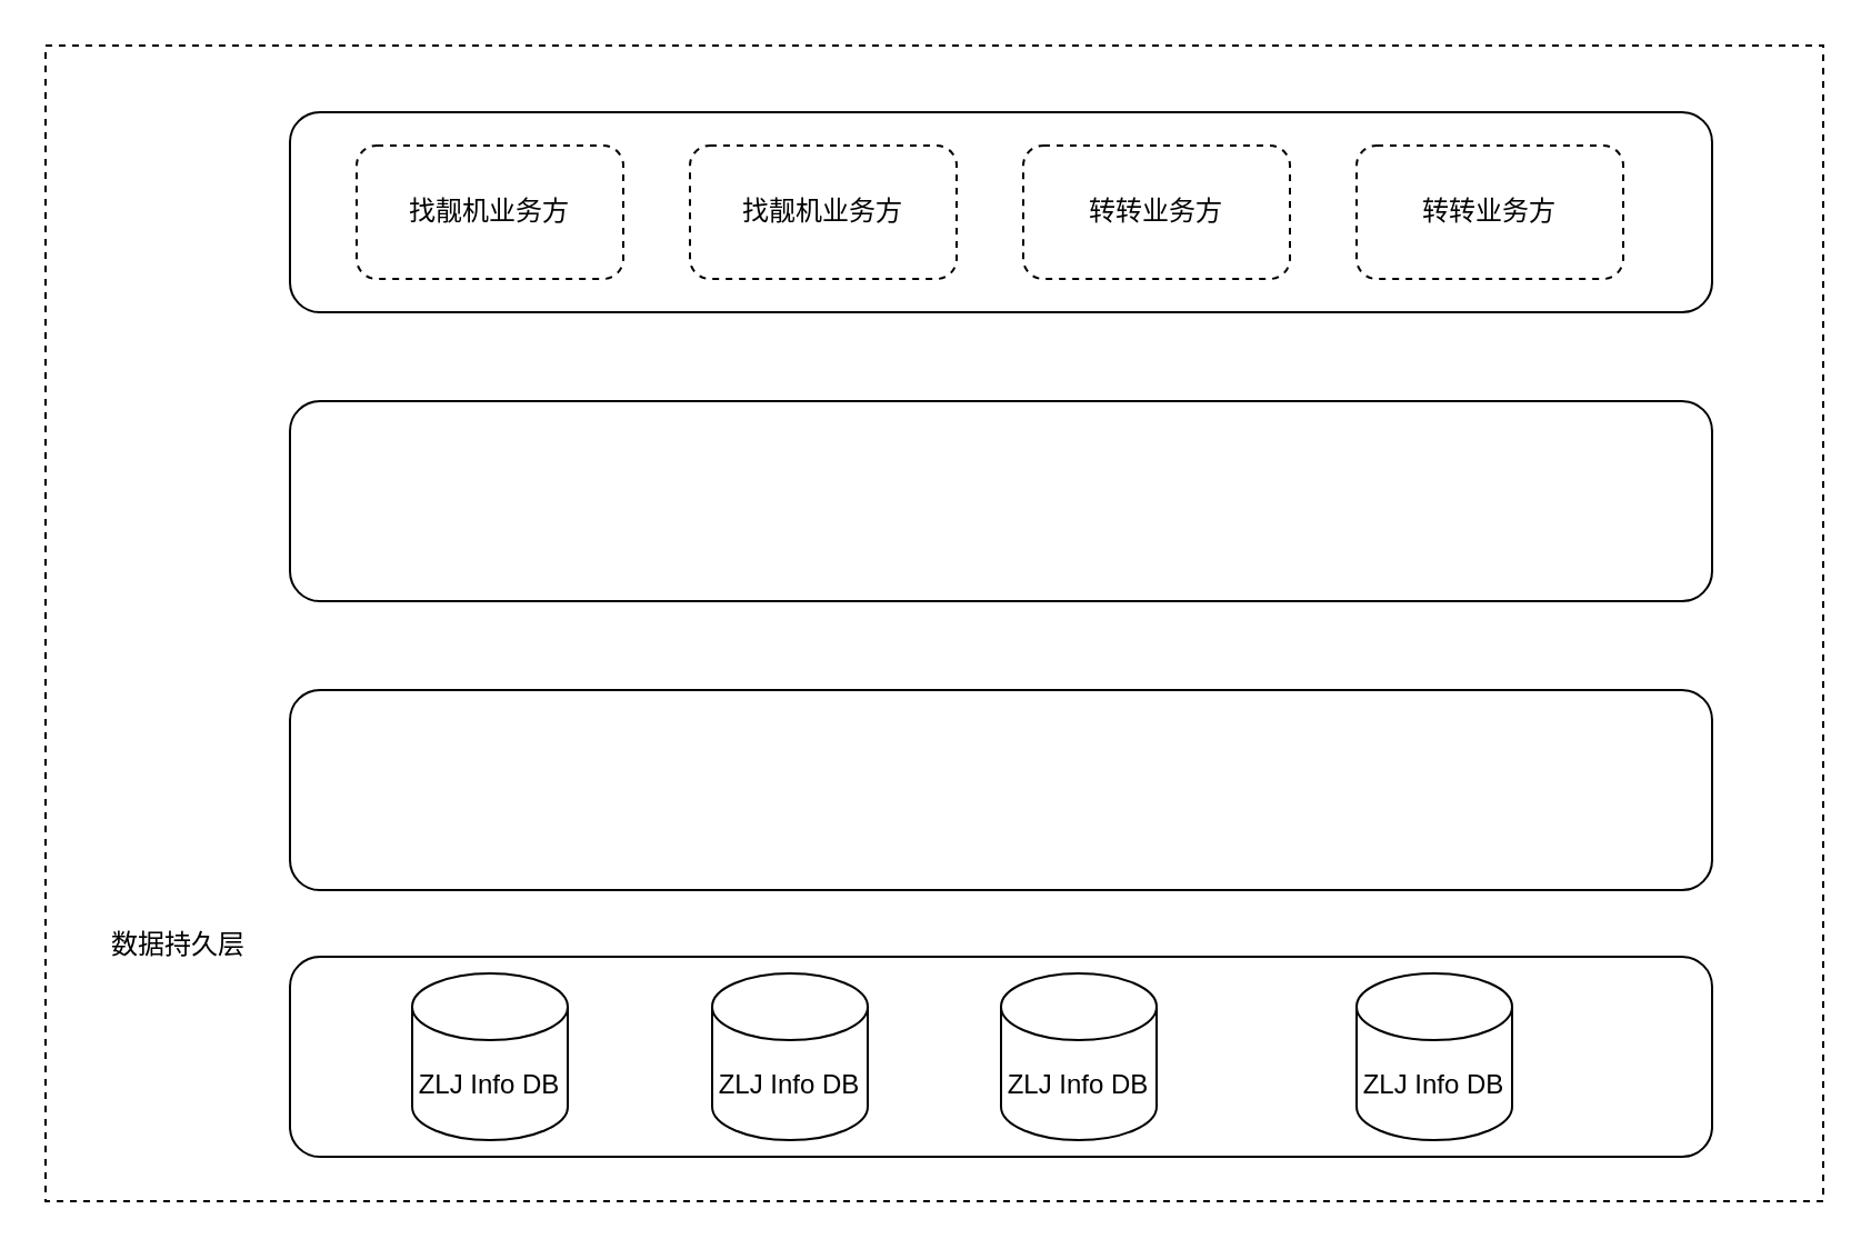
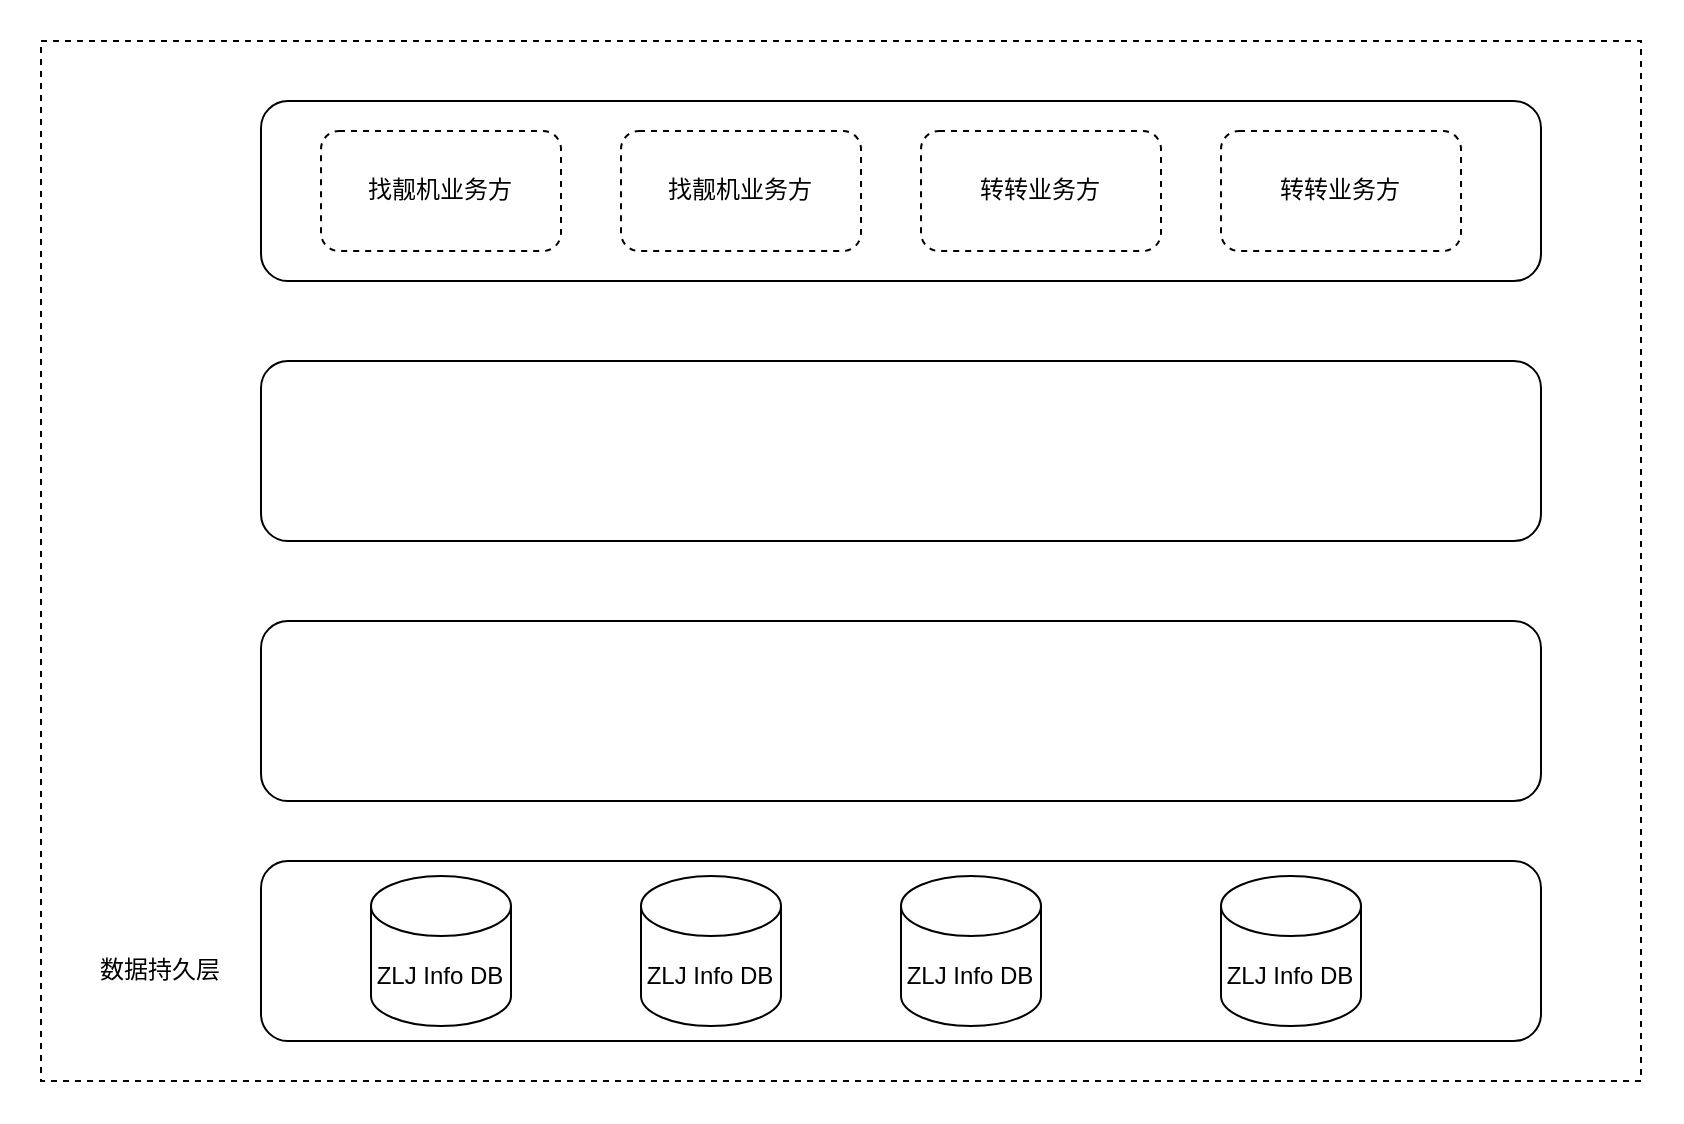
  <mxCell id="0" />
  <mxCell id="1" parent="0" />
  <mxCell id="2" value="" style="rounded=0;whiteSpace=wrap;html=1;dashed=1;" vertex="1" parent="1"><mxGeometry x="20" y="20" width="800" height="520" as="geometry" /></mxCell>
  <mxCell id="3" value="" style="rounded=1;whiteSpace=wrap;html=1;" vertex="1" parent="1"><mxGeometry x="130" y="50" width="640" height="90" as="geometry" /></mxCell>
  <mxCell id="4" value="" style="rounded=1;whiteSpace=wrap;html=1;" vertex="1" parent="1"><mxGeometry x="130" y="180" width="640" height="90" as="geometry" /></mxCell>
  <mxCell id="5" value="" style="rounded=1;whiteSpace=wrap;html=1;" vertex="1" parent="1"><mxGeometry x="130" y="310" width="640" height="90" as="geometry" /></mxCell>
  <mxCell id="6" value="" style="rounded=1;whiteSpace=wrap;html=1;" vertex="1" parent="1"><mxGeometry x="130" y="430" width="640" height="90" as="geometry" /></mxCell>
  <mxCell id="7" value="找靓机业务方" style="rounded=1;whiteSpace=wrap;html=1;dashed=1;" vertex="1" parent="1"><mxGeometry x="160" y="65" width="120" height="60" as="geometry" /></mxCell>
- <mxCell id="8" value="数据持久层" style="text;html=1;strokeColor=none;fillColor=none;align=center;verticalAlign=middle;whiteSpace=wrap;rounded=0;dashed=1;" vertex="1" parent="1"><mxGeometry x="40" y="412" width="80" height="25" as="geometry" /></mxCell>
+ <mxCell id="8" value="数据持久层" style="text;html=1;strokeColor=none;fillColor=none;align=center;verticalAlign=middle;whiteSpace=wrap;rounded=0;dashed=1;" vertex="1" parent="1"><mxGeometry x="40" y="472" width="80" height="25" as="geometry" /></mxCell>
  <mxCell id="9" value="找靓机业务方" style="rounded=1;whiteSpace=wrap;html=1;dashed=1;" vertex="1" parent="1"><mxGeometry x="310" y="65" width="120" height="60" as="geometry" /></mxCell>
  <mxCell id="10" value="转转业务方" style="rounded=1;whiteSpace=wrap;html=1;dashed=1;" vertex="1" parent="1"><mxGeometry x="460" y="65" width="120" height="60" as="geometry" /></mxCell>
  <mxCell id="11" value="转转业务方" style="rounded=1;whiteSpace=wrap;html=1;dashed=1;" vertex="1" parent="1"><mxGeometry x="610" y="65" width="120" height="60" as="geometry" /></mxCell>
  <mxCell id="12" value="ZLJ Info DB" style="shape=cylinder3;whiteSpace=wrap;html=1;boundedLbl=1;backgroundOutline=1;size=15;" vertex="1" parent="1"><mxGeometry x="185" y="437.5" width="70" height="75" as="geometry" /></mxCell>
  <mxCell id="13" value="ZLJ Info DB" style="shape=cylinder3;whiteSpace=wrap;html=1;boundedLbl=1;backgroundOutline=1;size=15;" vertex="1" parent="1"><mxGeometry x="320" y="437.5" width="70" height="75" as="geometry" /></mxCell>
  <mxCell id="14" value="ZLJ Info DB" style="shape=cylinder3;whiteSpace=wrap;html=1;boundedLbl=1;backgroundOutline=1;size=15;" vertex="1" parent="1"><mxGeometry x="450" y="437.5" width="70" height="75" as="geometry" /></mxCell>
  <mxCell id="15" value="ZLJ Info DB" style="shape=cylinder3;whiteSpace=wrap;html=1;boundedLbl=1;backgroundOutline=1;size=15;" vertex="1" parent="1"><mxGeometry x="610" y="437.5" width="70" height="75" as="geometry" /></mxCell>
